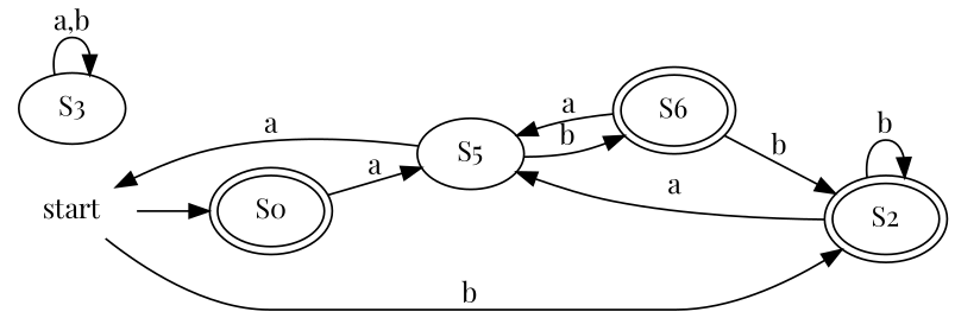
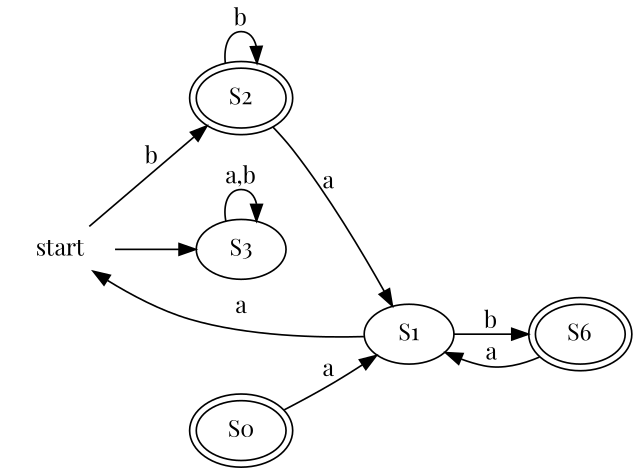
  digraph {
    color=black
    fontcolor=black
    fontname="Playfair Display"
    fontsize=14
    rankdir=LR
    node [color=black fontcolor=black fontname="Playfair Display" fontsize=14 shape=ellipse]
    edge [color=black fontcolor=black fontname="Playfair Display" fontsize=14]
    start [color=white height=0 width=0]
    n2 [height=0.500000 label=S0 peripheries=2 width=0.750000]
    n3 [height=0.500000 label=S2 peripheries=2 width=0.750000]
-   n4 [height=0.500000 label=S5 width=0.750000]
+   n4 [height=0.500000 label=S1 width=0.750000]
    n5 [height=0.500000 label=S6 peripheries=2 width=0.750000]
    n6 [height=0.500000 label=S3 width=0.750000]
-   start -> n2
+   start -> n6
    start -> n3 [label=b]
    n2 -> n4 [label=a]
    n3 -> n3 [label=b]
    n3 -> n4 [label=a]
    n4 -> start [label=a]
    n4 -> n5 [label=b]
-   n5 -> n3 [label=b]
    n5 -> n4 [label=a]
    n6 -> n6 [label="a,b"]
  }
